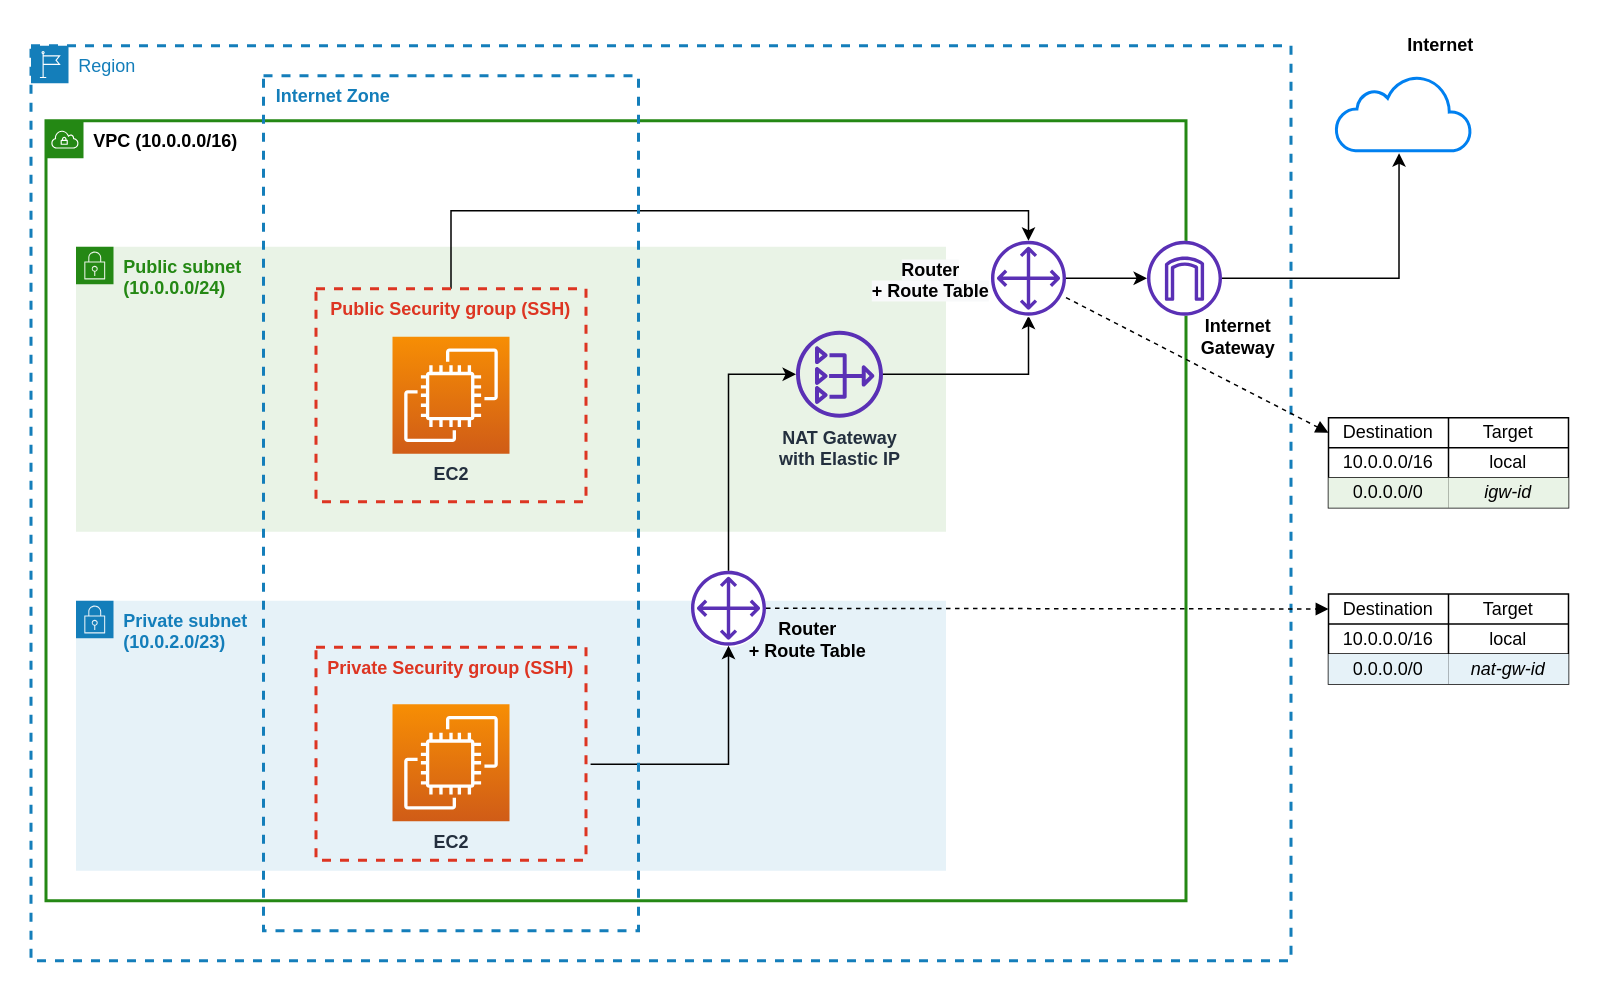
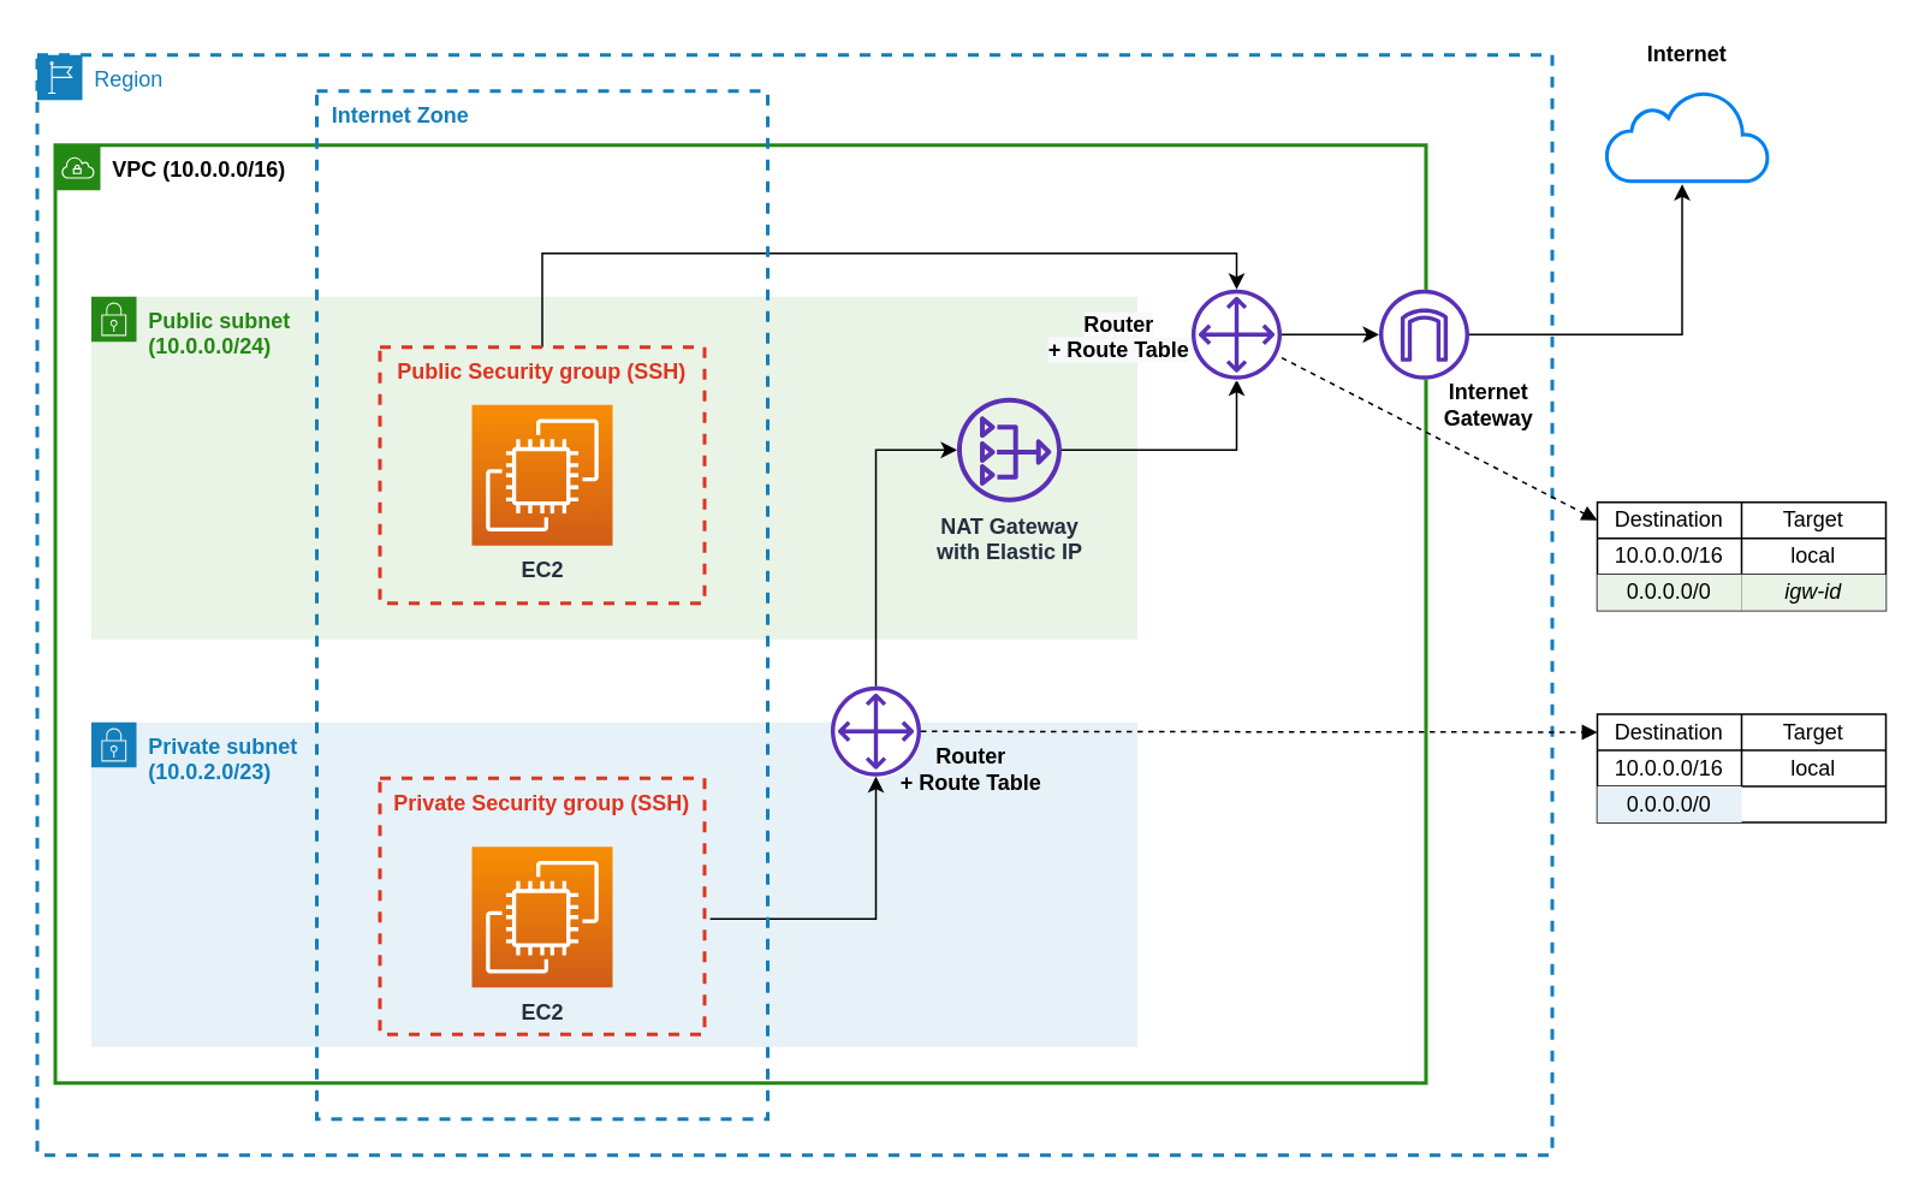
  <mxCell id="0" />
  <mxCell id="1" parent="0" />
  <mxCell id="2" value="&lt;b&gt;&lt;font color=&quot;#000000&quot;&gt;VPC (10.0.0.0/16)&lt;/font&gt;&lt;/b&gt;" style="points=[[0,0],[0.25,0],[0.5,0],[0.75,0],[1,0],[1,0.25],[1,0.5],[1,0.75],[1,1],[0.75,1],[0.5,1],[0.25,1],[0,1],[0,0.75],[0,0.5],[0,0.25]];outlineConnect=0;gradientColor=none;html=1;whiteSpace=wrap;fontSize=12;fontStyle=0;shape=mxgraph.aws4.group;grIcon=mxgraph.aws4.group_vpc;strokeColor=#248814;fillColor=none;verticalAlign=top;align=left;spacingLeft=30;fontColor=#AAB7B8;dashed=0;strokeWidth=2;" parent="1" vertex="1"><mxGeometry x="30" y="80" width="760" height="520" as="geometry" /></mxCell>
  <mxCell id="3" value="Region" style="points=[[0,0],[0.25,0],[0.5,0],[0.75,0],[1,0],[1,0.25],[1,0.5],[1,0.75],[1,1],[0.75,1],[0.5,1],[0.25,1],[0,1],[0,0.75],[0,0.5],[0,0.25]];outlineConnect=0;gradientColor=none;html=1;whiteSpace=wrap;fontSize=12;fontStyle=0;shape=mxgraph.aws4.group;grIcon=mxgraph.aws4.group_region;strokeColor=#147EBA;fillColor=none;verticalAlign=top;align=left;spacingLeft=30;fontColor=#147EBA;dashed=1;strokeWidth=2;" parent="1" vertex="1"><mxGeometry x="20" y="30" width="840" height="610" as="geometry" /></mxCell>
  <mxCell id="4" value="&lt;b&gt;Public subnet&lt;br&gt;(10.0.0.0/24)&lt;br&gt;&lt;/b&gt;" style="points=[[0,0],[0.25,0],[0.5,0],[0.75,0],[1,0],[1,0.25],[1,0.5],[1,0.75],[1,1],[0.75,1],[0.5,1],[0.25,1],[0,1],[0,0.75],[0,0.5],[0,0.25]];outlineConnect=0;gradientColor=none;html=1;whiteSpace=wrap;fontSize=12;fontStyle=0;shape=mxgraph.aws4.group;grIcon=mxgraph.aws4.group_security_group;grStroke=0;strokeColor=#248814;fillColor=#E9F3E6;verticalAlign=top;align=left;spacingLeft=30;fontColor=#248814;dashed=0;" parent="1" vertex="1"><mxGeometry x="50" y="164" width="580" height="190" as="geometry" /></mxCell>
  <mxCell id="5" value="&lt;b&gt;Private subnet&lt;br&gt;(10.0.2.0/23)&lt;br&gt;&lt;/b&gt;" style="points=[[0,0],[0.25,0],[0.5,0],[0.75,0],[1,0],[1,0.25],[1,0.5],[1,0.75],[1,1],[0.75,1],[0.5,1],[0.25,1],[0,1],[0,0.75],[0,0.5],[0,0.25]];outlineConnect=0;gradientColor=none;html=1;whiteSpace=wrap;fontSize=12;fontStyle=0;shape=mxgraph.aws4.group;grIcon=mxgraph.aws4.group_security_group;grStroke=0;strokeColor=#147EBA;fillColor=#E6F2F8;verticalAlign=top;align=left;spacingLeft=30;fontColor=#147EBA;dashed=0;" parent="1" vertex="1"><mxGeometry x="50" y="400" width="580" height="180" as="geometry" /></mxCell>
  <mxCell id="6" style="edgeStyle=orthogonalEdgeStyle;rounded=0;orthogonalLoop=1;jettySize=auto;html=1;exitX=0.5;exitY=0;exitDx=0;exitDy=0;" parent="1" source="7" target="15" edge="1"><mxGeometry relative="1" as="geometry"><Array as="points"><mxPoint x="300" y="140" /><mxPoint x="685" y="140" /></Array></mxGeometry></mxCell>
  <mxCell id="7" value="Public Security group (SSH)" style="fillColor=none;strokeColor=#DD3522;verticalAlign=top;fontStyle=1;fontColor=#DD3522;shadow=0;dashed=1;sketch=0;strokeWidth=2;" parent="1" vertex="1"><mxGeometry x="210" y="192" width="180" height="142" as="geometry" /></mxCell>
  <mxCell id="8" style="edgeStyle=orthogonalEdgeStyle;rounded=0;orthogonalLoop=1;jettySize=auto;html=1;" parent="1" source="9" target="15" edge="1"><mxGeometry relative="1" as="geometry"><Array as="points"><mxPoint x="685" y="249" /></Array></mxGeometry></mxCell>
  <mxCell id="9" value="&lt;b&gt;NAT Gateway&lt;br&gt;with Elastic IP&lt;br&gt;&lt;/b&gt;" style="outlineConnect=0;fontColor=#232F3E;gradientColor=none;fillColor=#5A30B5;strokeColor=none;dashed=0;verticalLabelPosition=bottom;verticalAlign=top;align=center;html=1;fontSize=12;fontStyle=0;aspect=fixed;pointerEvents=1;shape=mxgraph.aws4.nat_gateway;" parent="1" vertex="1"><mxGeometry x="530" y="220" width="58" height="58" as="geometry" /></mxCell>
  <mxCell id="10" value="" style="group" parent="1" vertex="1" connectable="0"><mxGeometry x="460" y="380" width="50" height="51" as="geometry" /></mxCell>
  <mxCell id="11" value="" style="ellipse;whiteSpace=wrap;html=1;shadow=0;dashed=1;sketch=0;strokeWidth=1;gradientColor=none;fillColor=#FFFFFF;strokeColor=none;" parent="10" vertex="1"><mxGeometry y="1" width="50" height="50" as="geometry" /></mxCell>
  <mxCell id="12" value="" style="outlineConnect=0;fontColor=#232F3E;fillColor=#5A30B5;strokeColor=none;dashed=0;verticalLabelPosition=bottom;verticalAlign=top;align=center;html=1;fontSize=12;fontStyle=0;aspect=fixed;pointerEvents=1;shape=mxgraph.aws4.customer_gateway;sketch=0;shadow=0;" parent="10" vertex="1"><mxGeometry width="50" height="50" as="geometry" /></mxCell>
  <mxCell id="13" value="" style="group" parent="1" vertex="1" connectable="0"><mxGeometry x="660" y="160" width="50" height="51" as="geometry" /></mxCell>
  <mxCell id="14" value="" style="ellipse;whiteSpace=wrap;html=1;shadow=0;dashed=1;sketch=0;strokeWidth=1;gradientColor=none;fillColor=#FFFFFF;strokeColor=none;" parent="13" vertex="1"><mxGeometry y="1" width="50" height="50" as="geometry" /></mxCell>
  <mxCell id="15" value="" style="outlineConnect=0;fontColor=#232F3E;fillColor=#5A30B5;strokeColor=none;dashed=0;verticalLabelPosition=bottom;verticalAlign=top;align=center;html=1;fontSize=12;fontStyle=0;aspect=fixed;pointerEvents=1;shape=mxgraph.aws4.customer_gateway;sketch=0;shadow=0;" parent="13" vertex="1"><mxGeometry width="50" height="50" as="geometry" /></mxCell>
  <mxCell id="16" value="" style="html=1;verticalLabelPosition=bottom;align=center;labelBackgroundColor=#ffffff;verticalAlign=top;strokeWidth=2;strokeColor=#0080F0;shadow=0;dashed=0;shape=mxgraph.ios7.icons.cloud;sketch=0;fillColor=#FFFFFF;gradientColor=none;" parent="1" vertex="1"><mxGeometry x="890" y="50" width="90" height="50" as="geometry" /></mxCell>
  <mxCell id="17" value="" style="group" parent="1" vertex="1" connectable="0"><mxGeometry x="764" y="160" width="50" height="50" as="geometry" /></mxCell>
  <mxCell id="18" value="" style="ellipse;whiteSpace=wrap;html=1;shadow=0;dashed=1;sketch=0;strokeWidth=1;gradientColor=none;fillColor=#FFFFFF;strokeColor=none;" parent="17" vertex="1"><mxGeometry width="50" height="50" as="geometry" /></mxCell>
  <mxCell id="19" value="" style="outlineConnect=0;fontColor=#232F3E;gradientColor=none;fillColor=#5A30B5;strokeColor=none;dashed=0;verticalLabelPosition=bottom;verticalAlign=top;align=center;html=1;fontSize=12;fontStyle=0;aspect=fixed;pointerEvents=1;shape=mxgraph.aws4.internet_gateway;shadow=0;sketch=0;" parent="17" vertex="1"><mxGeometry width="50" height="50" as="geometry" /></mxCell>
  <mxCell id="20" value="&lt;b&gt;EC2&lt;/b&gt;" style="outlineConnect=0;fontColor=#232F3E;gradientColor=#F78E04;gradientDirection=north;fillColor=#D05C17;strokeColor=#ffffff;dashed=0;verticalLabelPosition=bottom;verticalAlign=top;align=center;html=1;fontSize=12;fontStyle=0;aspect=fixed;shape=mxgraph.aws4.resourceIcon;resIcon=mxgraph.aws4.ec2;shadow=0;sketch=0;" parent="1" vertex="1"><mxGeometry x="261" y="224" width="78" height="78" as="geometry" /></mxCell>
  <mxCell id="21" style="edgeStyle=orthogonalEdgeStyle;rounded=0;orthogonalLoop=1;jettySize=auto;html=1;exitX=1.017;exitY=0.549;exitDx=0;exitDy=0;exitPerimeter=0;" parent="1" source="50" target="12" edge="1"><mxGeometry relative="1" as="geometry"><mxPoint x="360" y="509" as="sourcePoint" /></mxGeometry></mxCell>
  <mxCell id="22" style="edgeStyle=orthogonalEdgeStyle;rounded=0;orthogonalLoop=1;jettySize=auto;html=1;" parent="1" source="12" target="9" edge="1"><mxGeometry relative="1" as="geometry"><Array as="points"><mxPoint x="485" y="249" /></Array></mxGeometry></mxCell>
  <mxCell id="23" style="edgeStyle=orthogonalEdgeStyle;rounded=0;orthogonalLoop=1;jettySize=auto;html=1;" parent="1" source="15" target="19" edge="1"><mxGeometry relative="1" as="geometry" /></mxCell>
  <mxCell id="24" style="edgeStyle=orthogonalEdgeStyle;rounded=0;orthogonalLoop=1;jettySize=auto;html=1;entryX=0.467;entryY=1.033;entryDx=0;entryDy=0;entryPerimeter=0;" parent="1" source="19" target="16" edge="1"><mxGeometry relative="1" as="geometry" /></mxCell>
  <mxCell id="25" value="&lt;b&gt;Router&lt;br&gt;+ Route Table&lt;/b&gt;" style="text;html=1;strokeColor=none;fillColor=none;align=center;verticalAlign=middle;whiteSpace=wrap;rounded=0;shadow=0;dashed=1;sketch=0;" parent="1" vertex="1"><mxGeometry x="488" y="415.5" width="100" height="20" as="geometry" /></mxCell>
  <mxCell id="26" value="&lt;b&gt;Internet &lt;br&gt;Gateway&lt;/b&gt;" style="text;html=1;strokeColor=none;fillColor=none;align=center;verticalAlign=middle;whiteSpace=wrap;rounded=0;shadow=0;dashed=1;sketch=0;" parent="1" vertex="1"><mxGeometry x="775" y="214" width="100" height="20" as="geometry" /></mxCell>
- <mxCell id="27" value="&lt;b&gt;Internet&lt;/b&gt;" style="text;html=1;strokeColor=none;fillColor=none;align=center;verticalAlign=middle;whiteSpace=wrap;rounded=0;shadow=0;dashed=1;sketch=0;" parent="1" vertex="1"><mxGeometry x="910" y="20" width="100" height="20" as="geometry" /></mxCell>
+ <mxCell id="27" value="&lt;b&gt;Internet&lt;/b&gt;" style="text;html=1;strokeColor=none;fillColor=none;align=center;verticalAlign=middle;whiteSpace=wrap;rounded=0;shadow=0;dashed=1;sketch=0;" parent="1" vertex="1"><mxGeometry x="885" y="20" width="100" height="20" as="geometry" /></mxCell>
  <mxCell id="28" value="" style="shape=table;html=1;whiteSpace=wrap;startSize=0;container=1;collapsible=0;childLayout=tableLayout;shadow=0;sketch=0;strokeWidth=1;fillColor=#FFFFFF;gradientColor=none;" parent="1" vertex="1"><mxGeometry x="885" y="278" width="160" height="60" as="geometry" /></mxCell>
  <mxCell id="29" value="" style="shape=partialRectangle;html=1;whiteSpace=wrap;collapsible=0;dropTarget=0;pointerEvents=0;fillColor=none;top=0;left=0;bottom=0;right=0;points=[[0,0.5],[1,0.5]];portConstraint=eastwest;" parent="28" vertex="1"><mxGeometry width="160" height="20" as="geometry" /></mxCell>
  <mxCell id="30" value="Destination" style="shape=partialRectangle;html=1;whiteSpace=wrap;connectable=0;fillColor=none;top=0;left=0;bottom=0;right=0;overflow=hidden;" parent="29" vertex="1"><mxGeometry width="80" height="20" as="geometry" /></mxCell>
  <mxCell id="31" value="Target" style="shape=partialRectangle;html=1;whiteSpace=wrap;connectable=0;fillColor=none;top=0;left=0;bottom=0;right=0;overflow=hidden;" parent="29" vertex="1"><mxGeometry x="80" width="80" height="20" as="geometry" /></mxCell>
  <mxCell id="32" value="" style="shape=partialRectangle;html=1;whiteSpace=wrap;collapsible=0;dropTarget=0;pointerEvents=0;fillColor=none;top=0;left=0;bottom=0;right=0;points=[[0,0.5],[1,0.5]];portConstraint=eastwest;" parent="28" vertex="1"><mxGeometry y="20" width="160" height="20" as="geometry" /></mxCell>
  <mxCell id="33" value="10.0.0.0/16" style="shape=partialRectangle;html=1;whiteSpace=wrap;connectable=0;fillColor=none;top=0;left=0;bottom=0;right=0;overflow=hidden;" parent="32" vertex="1"><mxGeometry width="80" height="20" as="geometry" /></mxCell>
  <mxCell id="34" value="local" style="shape=partialRectangle;html=1;whiteSpace=wrap;connectable=0;fillColor=none;top=0;left=0;bottom=0;right=0;overflow=hidden;" parent="32" vertex="1"><mxGeometry x="80" width="80" height="20" as="geometry" /></mxCell>
  <mxCell id="35" value="" style="shape=partialRectangle;html=1;whiteSpace=wrap;collapsible=0;dropTarget=0;pointerEvents=0;fillColor=none;top=0;left=0;bottom=0;right=0;points=[[0,0.5],[1,0.5]];portConstraint=eastwest;" parent="28" vertex="1"><mxGeometry y="40" width="160" height="20" as="geometry" /></mxCell>
  <mxCell id="36" value="0.0.0.0/0" style="shape=partialRectangle;html=1;whiteSpace=wrap;connectable=0;top=0;left=0;bottom=0;right=0;overflow=hidden;fillColor=#E9F3E6;" parent="35" vertex="1"><mxGeometry width="80" height="20" as="geometry" /></mxCell>
  <mxCell id="37" value="&lt;i&gt;igw-id&lt;/i&gt;" style="shape=partialRectangle;html=1;whiteSpace=wrap;connectable=0;top=0;left=0;bottom=0;right=0;overflow=hidden;fillColor=#E9F3E6;" parent="35" vertex="1"><mxGeometry x="80" width="80" height="20" as="geometry" /></mxCell>
  <mxCell id="38" value="" style="shape=table;html=1;whiteSpace=wrap;startSize=0;container=1;collapsible=0;childLayout=tableLayout;shadow=0;sketch=0;strokeWidth=1;fillColor=#FFFFFF;gradientColor=none;" parent="1" vertex="1"><mxGeometry x="885" y="395.5" width="160" height="60" as="geometry" /></mxCell>
  <mxCell id="39" value="" style="shape=partialRectangle;html=1;whiteSpace=wrap;collapsible=0;dropTarget=0;pointerEvents=0;fillColor=none;top=0;left=0;bottom=0;right=0;points=[[0,0.5],[1,0.5]];portConstraint=eastwest;" parent="38" vertex="1"><mxGeometry width="160" height="20" as="geometry" /></mxCell>
  <mxCell id="40" value="Destination" style="shape=partialRectangle;html=1;whiteSpace=wrap;connectable=0;fillColor=none;top=0;left=0;bottom=0;right=0;overflow=hidden;" parent="39" vertex="1"><mxGeometry width="80" height="20" as="geometry" /></mxCell>
  <mxCell id="41" value="Target" style="shape=partialRectangle;html=1;whiteSpace=wrap;connectable=0;fillColor=none;top=0;left=0;bottom=0;right=0;overflow=hidden;" parent="39" vertex="1"><mxGeometry x="80" width="80" height="20" as="geometry" /></mxCell>
  <mxCell id="42" value="" style="shape=partialRectangle;html=1;whiteSpace=wrap;collapsible=0;dropTarget=0;pointerEvents=0;fillColor=none;top=0;left=0;bottom=0;right=0;points=[[0,0.5],[1,0.5]];portConstraint=eastwest;" parent="38" vertex="1"><mxGeometry y="20" width="160" height="20" as="geometry" /></mxCell>
  <mxCell id="43" value="10.0.0.0/16" style="shape=partialRectangle;html=1;whiteSpace=wrap;connectable=0;fillColor=none;top=0;left=0;bottom=0;right=0;overflow=hidden;" parent="42" vertex="1"><mxGeometry width="80" height="20" as="geometry" /></mxCell>
  <mxCell id="44" value="local" style="shape=partialRectangle;html=1;whiteSpace=wrap;connectable=0;fillColor=none;top=0;left=0;bottom=0;right=0;overflow=hidden;" parent="42" vertex="1"><mxGeometry x="80" width="80" height="20" as="geometry" /></mxCell>
  <mxCell id="45" value="" style="shape=partialRectangle;html=1;whiteSpace=wrap;collapsible=0;dropTarget=0;pointerEvents=0;fillColor=none;top=0;left=0;bottom=0;right=0;points=[[0,0.5],[1,0.5]];portConstraint=eastwest;" parent="38" vertex="1"><mxGeometry y="40" width="160" height="20" as="geometry" /></mxCell>
  <mxCell id="46" value="0.0.0.0/0" style="shape=partialRectangle;html=1;whiteSpace=wrap;connectable=0;top=0;left=0;bottom=0;right=0;overflow=hidden;fillColor=#E6F2F8;" parent="45" vertex="1"><mxGeometry width="80" height="20" as="geometry" /></mxCell>
- <mxCell id="47" value="&lt;i&gt;nat-gw-id&lt;/i&gt;" style="shape=partialRectangle;html=1;whiteSpace=wrap;connectable=0;top=0;left=0;bottom=0;right=0;overflow=hidden;fillColor=#E6F2F8;" parent="45" vertex="1"><mxGeometry x="80" width="80" height="20" as="geometry" /></mxCell>
  <mxCell id="48" value="" style="endArrow=block;html=1;entryX=0;entryY=0.5;entryDx=0;entryDy=0;dashed=1;endFill=1;" parent="1" source="12" target="39" edge="1"><mxGeometry width="50" height="50" relative="1" as="geometry"><mxPoint x="610" y="410" as="sourcePoint" /><mxPoint x="660" y="360" as="targetPoint" /></mxGeometry></mxCell>
  <mxCell id="49" value="" style="endArrow=block;html=1;dashed=1;endFill=1;entryX=0;entryY=0.5;entryDx=0;entryDy=0;" parent="1" source="15" target="29" edge="1"><mxGeometry width="50" height="50" relative="1" as="geometry"><mxPoint x="520" y="418.481" as="sourcePoint" /><mxPoint x="870" y="330" as="targetPoint" /></mxGeometry></mxCell>
  <mxCell id="50" value="Private Security group (SSH)" style="fillColor=none;strokeColor=#DD3522;verticalAlign=top;fontStyle=1;fontColor=#DD3522;shadow=0;dashed=1;sketch=0;strokeWidth=2;" parent="1" vertex="1"><mxGeometry x="210" y="431" width="180" height="142" as="geometry" /></mxCell>
  <mxCell id="51" value="&lt;b&gt;EC2&lt;/b&gt;" style="outlineConnect=0;fontColor=#232F3E;gradientColor=#F78E04;gradientDirection=north;fillColor=#D05C17;strokeColor=#ffffff;dashed=0;verticalLabelPosition=bottom;verticalAlign=top;align=center;html=1;fontSize=12;fontStyle=0;aspect=fixed;shape=mxgraph.aws4.resourceIcon;resIcon=mxgraph.aws4.ec2;shadow=0;sketch=0;" parent="1" vertex="1"><mxGeometry x="261" y="469" width="78" height="78" as="geometry" /></mxCell>
  <mxCell id="52" value="  Internet Zone" style="fillColor=none;strokeColor=#147EBA;verticalAlign=top;fontStyle=1;fontColor=#147EBA;strokeWidth=2;dashed=1;align=left;" parent="1" vertex="1"><mxGeometry x="175" y="50" width="250" height="570" as="geometry" /></mxCell>
  <mxCell id="53" value="&lt;b style=&quot;color: rgb(0, 0, 0); font-family: helvetica; font-size: 12px; font-style: normal; letter-spacing: normal; text-indent: 0px; text-transform: none; word-spacing: 0px; background-color: rgb(248, 249, 250);&quot;&gt;Router&lt;br&gt;+ Route Table&lt;/b&gt;" style="text;whiteSpace=wrap;html=1;align=center;" parent="1" vertex="1"><mxGeometry x="570" y="165.5" width="100" height="40" as="geometry" /></mxCell>
